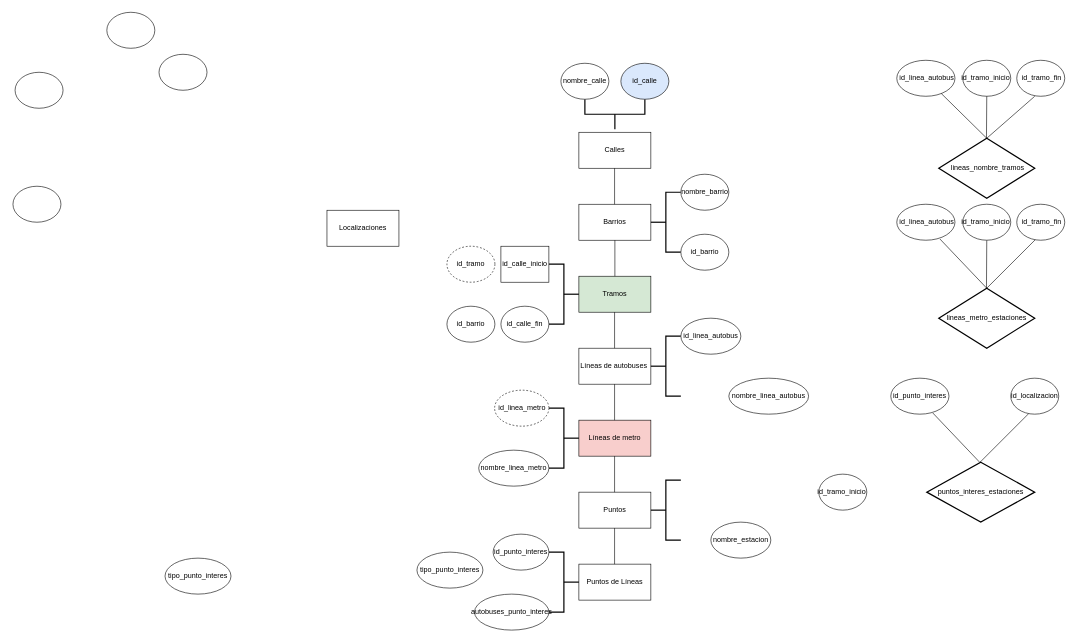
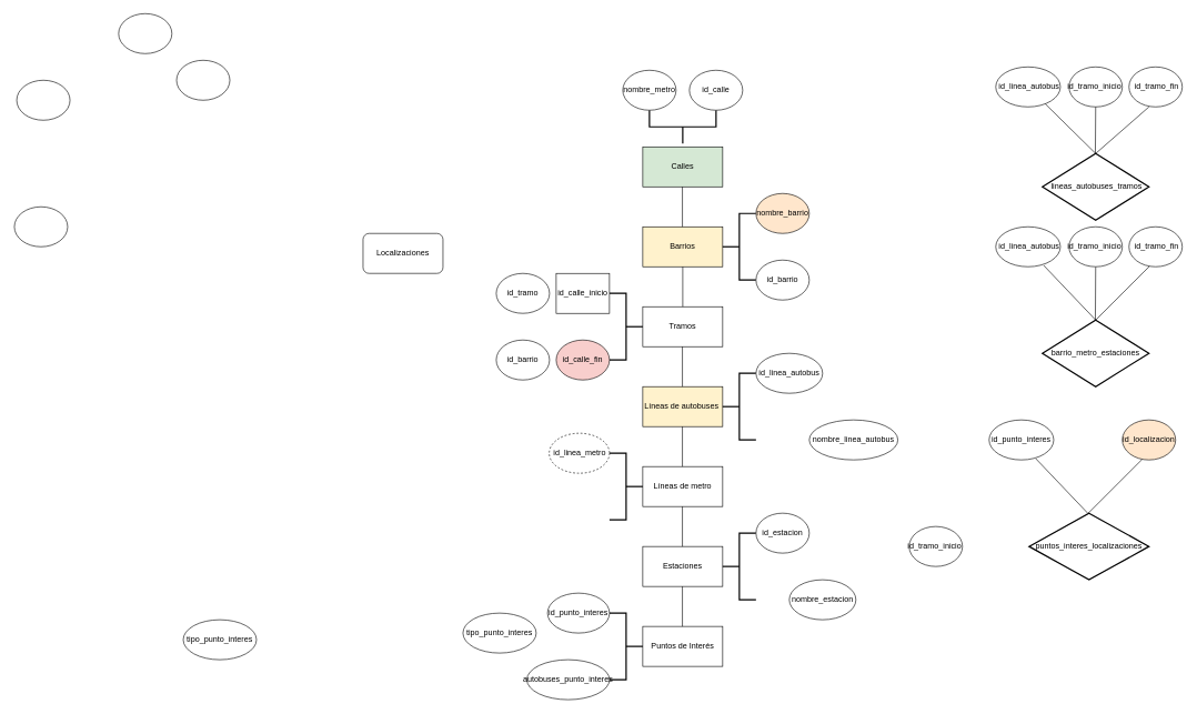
  <mxCell id="0" />
  <mxCell id="1" parent="0" />
- <mxCell id="2" value="Barrios" style="rounded=0;whiteSpace=wrap;html=1;" vertex="1" parent="1"><mxGeometry x="964" y="340" width="120" height="60" as="geometry" /></mxCell>
- <mxCell id="3" value="Tramos" style="rounded=0;whiteSpace=wrap;html=1;fillColor=#d5e8d4;" vertex="1" parent="1"><mxGeometry x="964" y="460" width="120" height="60" as="geometry" /></mxCell>
- <mxCell id="4" value="Calles" style="rounded=0;whiteSpace=wrap;html=1;" vertex="1" parent="1"><mxGeometry x="964" y="220" width="120" height="60" as="geometry" /></mxCell>
- <mxCell id="5" value="Puntos" style="rounded=0;whiteSpace=wrap;html=1;" vertex="1" parent="1"><mxGeometry x="964" y="820" width="120" height="60" as="geometry" /></mxCell>
- <mxCell id="6" value="Líneas de metro" style="rounded=0;whiteSpace=wrap;html=1;fillColor=#f8cecc;" vertex="1" parent="1"><mxGeometry x="964" y="700" width="120" height="60" as="geometry" /></mxCell>
- <mxCell id="7" value="Puntos de Líneas" style="rounded=0;whiteSpace=wrap;html=1;" vertex="1" parent="1"><mxGeometry x="964" y="940" width="120" height="60" as="geometry" /></mxCell>
- <mxCell id="8" value="Líneas de autobuses&amp;nbsp;" style="rounded=0;whiteSpace=wrap;html=1;" vertex="1" parent="1"><mxGeometry x="964" y="580" width="120" height="60" as="geometry" /></mxCell>
+ <mxCell id="2" value="Barrios" style="rounded=0;whiteSpace=wrap;html=1;fillColor=#fff2cc;" vertex="1" parent="1"><mxGeometry x="964" y="340" width="120" height="60" as="geometry" /></mxCell>
+ <mxCell id="3" value="Tramos" style="rounded=0;whiteSpace=wrap;html=1;" vertex="1" parent="1"><mxGeometry x="964" y="460" width="120" height="60" as="geometry" /></mxCell>
+ <mxCell id="4" value="Calles" style="rounded=0;whiteSpace=wrap;html=1;fillColor=#d5e8d4;" vertex="1" parent="1"><mxGeometry x="964" y="220" width="120" height="60" as="geometry" /></mxCell>
+ <mxCell id="5" value="Estaciones" style="rounded=0;whiteSpace=wrap;html=1;" vertex="1" parent="1"><mxGeometry x="964" y="820" width="120" height="60" as="geometry" /></mxCell>
+ <mxCell id="6" value="Líneas de metro" style="rounded=0;whiteSpace=wrap;html=1;" vertex="1" parent="1"><mxGeometry x="964" y="700" width="120" height="60" as="geometry" /></mxCell>
+ <mxCell id="7" value="Puntos de Interés" style="rounded=0;whiteSpace=wrap;html=1;" vertex="1" parent="1"><mxGeometry x="964" y="940" width="120" height="60" as="geometry" /></mxCell>
+ <mxCell id="8" value="Líneas de autobuses&amp;nbsp;" style="rounded=0;whiteSpace=wrap;html=1;fillColor=#fff2cc;" vertex="1" parent="1"><mxGeometry x="964" y="580" width="120" height="60" as="geometry" /></mxCell>
  <mxCell id="9" value="" style="endArrow=none;html=1;rounded=0;" edge="1" parent="1" source="3"><mxGeometry width="50" height="50" relative="1" as="geometry"><mxPoint x="1024" y="439.289" as="sourcePoint" /><mxPoint x="1024" y="400" as="targetPoint" /></mxGeometry></mxCell>
  <mxCell id="10" value="" style="endArrow=none;html=1;rounded=0;" edge="1" parent="1"><mxGeometry width="50" height="50" relative="1" as="geometry"><mxPoint x="1023.5" y="340" as="sourcePoint" /><mxPoint x="1023.5" y="280" as="targetPoint" /><Array as="points"><mxPoint x="1023.5" y="280" /></Array></mxGeometry></mxCell>
  <mxCell id="11" value="" style="endArrow=none;html=1;rounded=0;" edge="1" parent="1"><mxGeometry width="50" height="50" relative="1" as="geometry"><mxPoint x="1023.5" y="580" as="sourcePoint" /><mxPoint x="1023.5" y="520" as="targetPoint" /></mxGeometry></mxCell>
  <mxCell id="12" value="" style="endArrow=none;html=1;rounded=0;" edge="1" parent="1"><mxGeometry width="50" height="50" relative="1" as="geometry"><mxPoint x="1023.5" y="700" as="sourcePoint" /><mxPoint x="1023.5" y="640" as="targetPoint" /></mxGeometry></mxCell>
  <mxCell id="13" value="" style="endArrow=none;html=1;rounded=0;" edge="1" parent="1"><mxGeometry width="50" height="50" relative="1" as="geometry"><mxPoint x="1023.5" y="820" as="sourcePoint" /><mxPoint x="1023.5" y="760" as="targetPoint" /></mxGeometry></mxCell>
  <mxCell id="14" value="" style="endArrow=none;html=1;rounded=0;" edge="1" parent="1"><mxGeometry width="50" height="50" relative="1" as="geometry"><mxPoint x="1023.5" y="940" as="sourcePoint" /><mxPoint x="1023.5" y="880" as="targetPoint" /></mxGeometry></mxCell>
  <mxCell id="15" value="" style="strokeWidth=2;html=1;shape=mxgraph.flowchart.annotation_2;align=left;labelPosition=right;pointerEvents=1;rotation=-90;" vertex="1" parent="1"><mxGeometry x="999" y="140" width="50" height="100" as="geometry" /></mxCell>
  <mxCell id="16" value="" style="strokeWidth=2;html=1;shape=mxgraph.flowchart.annotation_2;align=left;labelPosition=right;pointerEvents=1;rotation=-180;" vertex="1" parent="1"><mxGeometry x="914" y="680" width="50" height="100" as="geometry" /></mxCell>
  <mxCell id="17" value="" style="strokeWidth=2;html=1;shape=mxgraph.flowchart.annotation_2;align=left;labelPosition=right;pointerEvents=1;" vertex="1" parent="1"><mxGeometry x="1084" y="560" width="50" height="100" as="geometry" /></mxCell>
  <mxCell id="18" value="" style="strokeWidth=2;html=1;shape=mxgraph.flowchart.annotation_2;align=left;labelPosition=right;pointerEvents=1;rotation=-180;" vertex="1" parent="1"><mxGeometry x="914" y="440" width="50" height="100" as="geometry" /></mxCell>
  <mxCell id="19" value="" style="strokeWidth=2;html=1;shape=mxgraph.flowchart.annotation_2;align=left;labelPosition=right;pointerEvents=1;" vertex="1" parent="1"><mxGeometry x="1084" y="320" width="50" height="100" as="geometry" /></mxCell>
  <mxCell id="20" value="" style="strokeWidth=2;html=1;shape=mxgraph.flowchart.annotation_2;align=left;labelPosition=right;pointerEvents=1;" vertex="1" parent="1"><mxGeometry x="1084" y="800" width="50" height="100" as="geometry" /></mxCell>
  <mxCell id="21" value="" style="strokeWidth=2;html=1;shape=mxgraph.flowchart.annotation_2;align=left;labelPosition=right;pointerEvents=1;rotation=-180;" vertex="1" parent="1"><mxGeometry x="914" y="920" width="50" height="100" as="geometry" /></mxCell>
- <mxCell id="22" value="&amp;nbsp;lineas_nombre_tramos" style="strokeWidth=2;html=1;shape=mxgraph.flowchart.decision;whiteSpace=wrap;" vertex="1" parent="1"><mxGeometry x="1564" y="230" width="160" height="100" as="geometry" /></mxCell>
- <mxCell id="23" value="lineas_metro_estaciones" style="strokeWidth=2;html=1;shape=mxgraph.flowchart.decision;whiteSpace=wrap;" vertex="1" parent="1"><mxGeometry x="1564" y="480" width="160" height="100" as="geometry" /></mxCell>
- <mxCell id="24" value="nombre_calle" style="ellipse;whiteSpace=wrap;html=1;" vertex="1" parent="1"><mxGeometry x="934" y="105" width="80" height="60" as="geometry" /></mxCell>
- <mxCell id="25" value="id_calle" style="ellipse;whiteSpace=wrap;html=1;fillColor=#dae8fc;" vertex="1" parent="1"><mxGeometry x="1034" y="105" width="80" height="60" as="geometry" /></mxCell>
+ <mxCell id="22" value="&amp;nbsp;lineas_autobuses_tramos" style="strokeWidth=2;html=1;shape=mxgraph.flowchart.decision;whiteSpace=wrap;" vertex="1" parent="1"><mxGeometry x="1564" y="230" width="160" height="100" as="geometry" /></mxCell>
+ <mxCell id="23" value="barrio_metro_estaciones" style="strokeWidth=2;html=1;shape=mxgraph.flowchart.decision;whiteSpace=wrap;" vertex="1" parent="1"><mxGeometry x="1564" y="480" width="160" height="100" as="geometry" /></mxCell>
+ <mxCell id="24" value="nombre_metro" style="ellipse;whiteSpace=wrap;html=1;" vertex="1" parent="1"><mxGeometry x="934" y="105" width="80" height="60" as="geometry" /></mxCell>
+ <mxCell id="25" value="id_calle" style="ellipse;whiteSpace=wrap;html=1;" vertex="1" parent="1"><mxGeometry x="1034" y="105" width="80" height="60" as="geometry" /></mxCell>
  <mxCell id="26" value="id_calle_inicio" style="whiteSpace=wrap;html=1;rounded=0;" vertex="1" parent="1"><mxGeometry x="834" y="410" width="80" height="60" as="geometry" /></mxCell>
  <mxCell id="27" value="id_punto_interes" style="ellipse;whiteSpace=wrap;html=1;" vertex="1" parent="1"><mxGeometry x="821" y="890" width="93" height="60" as="geometry" /></mxCell>
  <mxCell id="28" value="" style="ellipse;whiteSpace=wrap;html=1;" vertex="1" parent="1"><mxGeometry x="264" y="90" width="80" height="60" as="geometry" /></mxCell>
  <mxCell id="29" value="id_linea_autobus" style="ellipse;whiteSpace=wrap;html=1;" vertex="1" parent="1"><mxGeometry x="1134" y="530" width="100" height="60" as="geometry" /></mxCell>
  <mxCell id="30" value="" style="ellipse;whiteSpace=wrap;html=1;" vertex="1" parent="1"><mxGeometry x="177" y="20" width="80" height="60" as="geometry" /></mxCell>
  <mxCell id="31" value="autobuses_punto_interes" style="ellipse;whiteSpace=wrap;html=1;" vertex="1" parent="1"><mxGeometry x="790" y="990" width="124" height="60" as="geometry" /></mxCell>
- <mxCell id="32" value="id_calle_fin" style="ellipse;whiteSpace=wrap;html=1;" vertex="1" parent="1"><mxGeometry x="834" y="510" width="80" height="60" as="geometry" /></mxCell>
+ <mxCell id="32" value="id_calle_fin" style="ellipse;whiteSpace=wrap;html=1;fillColor=#f8cecc;" vertex="1" parent="1"><mxGeometry x="834" y="510" width="80" height="60" as="geometry" /></mxCell>
  <mxCell id="33" value="" style="ellipse;whiteSpace=wrap;html=1;" vertex="1" parent="1"><mxGeometry x="24" y="120" width="80" height="60" as="geometry" /></mxCell>
- <mxCell id="34" value="nombre_linea_metro" style="ellipse;whiteSpace=wrap;html=1;" vertex="1" parent="1"><mxGeometry x="797" y="750" width="117" height="60" as="geometry" /></mxCell>
  <mxCell id="35" value="tipo_punto_interes" style="ellipse;whiteSpace=wrap;html=1;" vertex="1" parent="1"><mxGeometry x="694" y="920" width="110" height="60" as="geometry" /></mxCell>
  <mxCell id="36" value="nombre_linea_autobus" style="ellipse;whiteSpace=wrap;html=1;" vertex="1" parent="1"><mxGeometry x="1214" y="630" width="133" height="60" as="geometry" /></mxCell>
  <mxCell id="37" value="" style="ellipse;whiteSpace=wrap;html=1;" vertex="1" parent="1"><mxGeometry x="20.5" y="310" width="80" height="60" as="geometry" /></mxCell>
  <mxCell id="38" value="id_linea_metro" style="ellipse;whiteSpace=wrap;html=1;dashed=1;" vertex="1" parent="1"><mxGeometry x="823.5" y="650" width="90.5" height="60" as="geometry" /></mxCell>
  <mxCell id="39" value="nombre_estacion" style="ellipse;whiteSpace=wrap;html=1;" vertex="1" parent="1"><mxGeometry x="1184" y="870" width="100" height="60" as="geometry" /></mxCell>
+ <mxCell id="40" value="id_estacion" style="ellipse;whiteSpace=wrap;html=1;" vertex="1" parent="1"><mxGeometry x="1134" y="770" width="80" height="60" as="geometry" /></mxCell>
  <mxCell id="41" value="id_barrio" style="ellipse;whiteSpace=wrap;html=1;" vertex="1" parent="1"><mxGeometry x="1134" y="390" width="80" height="60" as="geometry" /></mxCell>
  <mxCell id="42" value="id_barrio" style="ellipse;whiteSpace=wrap;html=1;" vertex="1" parent="1"><mxGeometry x="744" y="510" width="80" height="60" as="geometry" /></mxCell>
- <mxCell id="43" value="id_tramo" style="ellipse;whiteSpace=wrap;html=1;dashed=1;" vertex="1" parent="1"><mxGeometry x="744" y="410" width="80" height="60" as="geometry" /></mxCell>
- <mxCell id="44" value="nombre_barrio" style="ellipse;whiteSpace=wrap;html=1;" vertex="1" parent="1"><mxGeometry x="1134" y="290" width="80" height="60" as="geometry" /></mxCell>
+ <mxCell id="43" value="id_tramo" style="ellipse;whiteSpace=wrap;html=1;" vertex="1" parent="1"><mxGeometry x="744" y="410" width="80" height="60" as="geometry" /></mxCell>
+ <mxCell id="44" value="nombre_barrio" style="ellipse;whiteSpace=wrap;html=1;fillColor=#ffe6cc;" vertex="1" parent="1"><mxGeometry x="1134" y="290" width="80" height="60" as="geometry" /></mxCell>
  <mxCell id="45" value="tipo_punto_interes" style="ellipse;whiteSpace=wrap;html=1;" vertex="1" parent="1"><mxGeometry x="274" y="930" width="110" height="60" as="geometry" /></mxCell>
- <mxCell id="46" value="Localizaciones" style="rounded=0;whiteSpace=wrap;html=1;" vertex="1" parent="1"><mxGeometry x="544" y="350" width="120" height="60" as="geometry" /></mxCell>
+ <mxCell id="46" value="Localizaciones" style="whiteSpace=wrap;html=1;rounded=1;" vertex="1" parent="1"><mxGeometry x="544" y="350" width="120" height="60" as="geometry" /></mxCell>
  <mxCell id="47" value="id_tramo_inicio&amp;nbsp;" style="ellipse;whiteSpace=wrap;html=1;" vertex="1" parent="1"><mxGeometry x="1604" y="100" width="80" height="60" as="geometry" /></mxCell>
  <mxCell id="48" value="&amp;nbsp;id_tramo_fin" style="ellipse;whiteSpace=wrap;html=1;" vertex="1" parent="1"><mxGeometry x="1694" y="100" width="80" height="60" as="geometry" /></mxCell>
  <mxCell id="49" value="&amp;nbsp;id_linea_autobus" style="ellipse;whiteSpace=wrap;html=1;" vertex="1" parent="1"><mxGeometry x="1494" y="100" width="97" height="60" as="geometry" /></mxCell>
  <mxCell id="50" value="" style="endArrow=none;html=1;rounded=0;" edge="1" parent="1"><mxGeometry width="50" height="50" relative="1" as="geometry"><mxPoint x="1643.5" y="230" as="sourcePoint" /><mxPoint x="1644" y="160" as="targetPoint" /></mxGeometry></mxCell>
  <mxCell id="51" value="" style="endArrow=none;html=1;rounded=0;" edge="1" parent="1"><mxGeometry width="50" height="50" relative="1" as="geometry"><mxPoint x="1644" y="230" as="sourcePoint" /><mxPoint x="1724" y="160" as="targetPoint" /></mxGeometry></mxCell>
  <mxCell id="52" value="" style="endArrow=none;html=1;rounded=0;" edge="1" parent="1" source="49"><mxGeometry width="50" height="50" relative="1" as="geometry"><mxPoint x="1584" y="200" as="sourcePoint" /><mxPoint x="1644" y="230" as="targetPoint" /></mxGeometry></mxCell>
  <mxCell id="53" value="" style="endArrow=none;html=1;rounded=0;entryX=0.5;entryY=1;entryDx=0;entryDy=0;" edge="1" parent="1" target="56"><mxGeometry width="50" height="50" relative="1" as="geometry"><mxPoint x="1643.5" y="480" as="sourcePoint" /><mxPoint x="1644" y="410" as="targetPoint" /></mxGeometry></mxCell>
  <mxCell id="54" value="" style="endArrow=none;html=1;rounded=0;entryX=0.388;entryY=0.983;entryDx=0;entryDy=0;entryPerimeter=0;" edge="1" parent="1" target="58"><mxGeometry width="50" height="50" relative="1" as="geometry"><mxPoint x="1644" y="480" as="sourcePoint" /><mxPoint x="1724" y="410" as="targetPoint" /></mxGeometry></mxCell>
  <mxCell id="55" value="" style="endArrow=none;html=1;rounded=0;exitX=0.742;exitY=0.967;exitDx=0;exitDy=0;exitPerimeter=0;" edge="1" parent="1" source="59"><mxGeometry width="50" height="50" relative="1" as="geometry"><mxPoint x="1568" y="405" as="sourcePoint" /><mxPoint x="1644" y="480" as="targetPoint" /></mxGeometry></mxCell>
  <mxCell id="56" value="id_tramo_inicio&amp;nbsp;" style="ellipse;whiteSpace=wrap;html=1;" vertex="1" parent="1"><mxGeometry x="1604" y="340" width="80" height="60" as="geometry" /></mxCell>
  <mxCell id="57" value="id_tramo_inicio&amp;nbsp;" style="ellipse;whiteSpace=wrap;html=1;" vertex="1" parent="1"><mxGeometry x="1364" y="790" width="80" height="60" as="geometry" /></mxCell>
  <mxCell id="58" value="&amp;nbsp;id_tramo_fin" style="ellipse;whiteSpace=wrap;html=1;" vertex="1" parent="1"><mxGeometry x="1694" y="340" width="80" height="60" as="geometry" /></mxCell>
  <mxCell id="59" value="&amp;nbsp;id_linea_autobus" style="ellipse;whiteSpace=wrap;html=1;" vertex="1" parent="1"><mxGeometry x="1494" y="340" width="97" height="60" as="geometry" /></mxCell>
- <mxCell id="60" value="puntos_interes_estaciones" style="strokeWidth=2;html=1;shape=mxgraph.flowchart.decision;whiteSpace=wrap;" vertex="1" parent="1"><mxGeometry x="1544" y="770" width="180" height="100" as="geometry" /></mxCell>
+ <mxCell id="60" value="puntos_interes_localizaciones" style="strokeWidth=2;html=1;shape=mxgraph.flowchart.decision;whiteSpace=wrap;" vertex="1" parent="1"><mxGeometry x="1544" y="770" width="180" height="100" as="geometry" /></mxCell>
  <mxCell id="61" value="" style="endArrow=none;html=1;rounded=0;entryX=0.388;entryY=0.983;entryDx=0;entryDy=0;entryPerimeter=0;" edge="1" parent="1"><mxGeometry width="50" height="50" relative="1" as="geometry"><mxPoint x="1632.96" y="770" as="sourcePoint" /><mxPoint x="1713.96" y="689" as="targetPoint" /></mxGeometry></mxCell>
  <mxCell id="62" value="" style="endArrow=none;html=1;rounded=0;exitX=0.742;exitY=0.967;exitDx=0;exitDy=0;exitPerimeter=0;" edge="1" parent="1"><mxGeometry width="50" height="50" relative="1" as="geometry"><mxPoint x="1554.03" y="688" as="sourcePoint" /><mxPoint x="1632.03" y="770" as="targetPoint" /></mxGeometry></mxCell>
  <mxCell id="63" value="id_punto_interes" style="ellipse;whiteSpace=wrap;html=1;" vertex="1" parent="1"><mxGeometry x="1484" y="630" width="97" height="60" as="geometry" /></mxCell>
- <mxCell id="64" value="id_localizacion" style="ellipse;whiteSpace=wrap;html=1;" vertex="1" parent="1"><mxGeometry x="1684" y="630" width="80" height="60" as="geometry" /></mxCell>
+ <mxCell id="64" value="id_localizacion" style="ellipse;whiteSpace=wrap;html=1;fillColor=#ffe6cc;" vertex="1" parent="1"><mxGeometry x="1684" y="630" width="80" height="60" as="geometry" /></mxCell>
